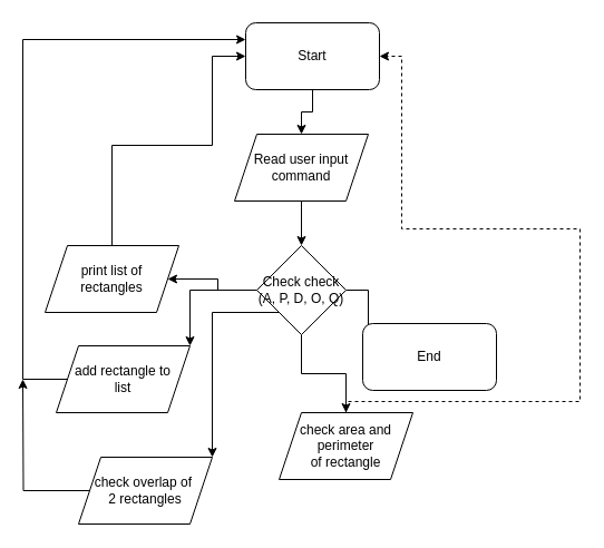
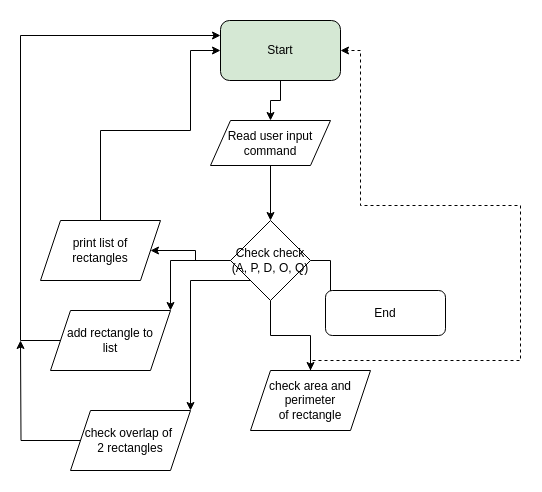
  <mxCell id="0" />
  <mxCell id="1" parent="0" />
  <mxCell id="2" value="" style="edgeStyle=orthogonalEdgeStyle;rounded=0;orthogonalLoop=1;jettySize=auto;html=1;" parent="1" source="3" target="5" edge="1"><mxGeometry relative="1" as="geometry" /></mxCell>
- <mxCell id="3" value="Start" style="rounded=1;whiteSpace=wrap;html=1;" parent="1" vertex="1"><mxGeometry x="220" y="20" width="120" height="60" as="geometry" /></mxCell>
+ <mxCell id="3" value="Start" style="rounded=1;whiteSpace=wrap;html=1;fillColor=#d5e8d4;" parent="1" vertex="1"><mxGeometry x="220" y="20" width="120" height="60" as="geometry" /></mxCell>
  <mxCell id="4" value="" style="edgeStyle=orthogonalEdgeStyle;rounded=0;orthogonalLoop=1;jettySize=auto;html=1;" parent="1" source="5" target="11" edge="1"><mxGeometry relative="1" as="geometry" /></mxCell>
- <mxCell id="5" value="Read user input command" style="shape=parallelogram;perimeter=parallelogramPerimeter;whiteSpace=wrap;html=1;fixedSize=1;" parent="1" vertex="1"><mxGeometry x="210" y="120" width="120" height="60" as="geometry" /></mxCell>
+ <mxCell id="5" value="Read user input command" style="shape=parallelogram;perimeter=parallelogramPerimeter;whiteSpace=wrap;html=1;fixedSize=1;" parent="1" vertex="1"><mxGeometry x="210" y="120" width="120" height="45" as="geometry" /></mxCell>
  <mxCell id="6" value="" style="edgeStyle=orthogonalEdgeStyle;rounded=0;orthogonalLoop=1;jettySize=auto;html=1;" parent="1" source="11" target="16" edge="1"><mxGeometry relative="1" as="geometry" /></mxCell>
  <mxCell id="7" value="" style="edgeStyle=orthogonalEdgeStyle;rounded=0;orthogonalLoop=1;jettySize=auto;html=1;" parent="1" source="11" target="13" edge="1"><mxGeometry relative="1" as="geometry" /></mxCell>
  <mxCell id="8" value="" style="edgeStyle=orthogonalEdgeStyle;rounded=0;orthogonalLoop=1;jettySize=auto;html=1;" parent="1" source="11" target="15" edge="1"><mxGeometry relative="1" as="geometry" /></mxCell>
  <mxCell id="9" style="edgeStyle=orthogonalEdgeStyle;rounded=0;orthogonalLoop=1;jettySize=auto;html=1;entryX=1;entryY=0;entryDx=0;entryDy=0;" parent="1" source="11" target="18" edge="1"><mxGeometry relative="1" as="geometry" /></mxCell>
  <mxCell id="10" style="edgeStyle=orthogonalEdgeStyle;rounded=0;orthogonalLoop=1;jettySize=auto;html=1;exitX=0;exitY=1;exitDx=0;exitDy=0;entryX=1;entryY=0;entryDx=0;entryDy=0;" edge="1" parent="1" source="11" target="20"><mxGeometry relative="1" as="geometry" /></mxCell>
  <mxCell id="11" value="Check check (A, P, D, O, Q)" style="rhombus;whiteSpace=wrap;html=1;" parent="1" vertex="1"><mxGeometry x="230" y="220" width="80" height="80" as="geometry" /></mxCell>
  <mxCell id="12" style="edgeStyle=orthogonalEdgeStyle;rounded=0;orthogonalLoop=1;jettySize=auto;html=1;entryX=1;entryY=0.5;entryDx=0;entryDy=0;dashed=1;" parent="1" source="13" target="3" edge="1"><mxGeometry relative="1" as="geometry"><Array as="points"><mxPoint x="520" y="360" /><mxPoint x="520" y="205" /><mxPoint x="360" y="205" /><mxPoint x="360" y="50" /></Array></mxGeometry></mxCell>
  <mxCell id="13" value="check area and perimeter &lt;br&gt;of rectangle" style="shape=parallelogram;perimeter=parallelogramPerimeter;whiteSpace=wrap;html=1;fixedSize=1;" parent="1" vertex="1"><mxGeometry x="250" y="370" width="120" height="60" as="geometry" /></mxCell>
  <mxCell id="14" style="edgeStyle=orthogonalEdgeStyle;rounded=0;orthogonalLoop=1;jettySize=auto;html=1;entryX=0;entryY=0.5;entryDx=0;entryDy=0;" parent="1" source="15" target="3" edge="1"><mxGeometry relative="1" as="geometry"><mxPoint x="110" y="40" as="targetPoint" /><Array as="points"><mxPoint x="100" y="130" /><mxPoint x="190" y="130" /><mxPoint x="190" y="50" /></Array></mxGeometry></mxCell>
  <mxCell id="15" value="print list of &lt;br&gt;rectangles" style="shape=parallelogram;perimeter=parallelogramPerimeter;whiteSpace=wrap;html=1;fixedSize=1;" parent="1" vertex="1"><mxGeometry x="40" y="220" width="120" height="60" as="geometry" /></mxCell>
- <mxCell id="16" value="End&lt;br&gt;" style="rounded=1;whiteSpace=wrap;html=1;" parent="1" vertex="1"><mxGeometry x="325" y="290" width="120" height="60" as="geometry" /></mxCell>
+ <mxCell id="16" value="End&lt;br&gt;" style="rounded=1;whiteSpace=wrap;html=1;" parent="1" vertex="1"><mxGeometry x="325" y="290" width="120" height="45" as="geometry" /></mxCell>
  <mxCell id="17" style="edgeStyle=orthogonalEdgeStyle;rounded=0;orthogonalLoop=1;jettySize=auto;html=1;entryX=0;entryY=0.25;entryDx=0;entryDy=0;" parent="1" source="18" target="3" edge="1"><mxGeometry relative="1" as="geometry"><Array as="points"><mxPoint x="20" y="340" /><mxPoint x="20" y="35" /></Array></mxGeometry></mxCell>
  <mxCell id="18" value="add rectangle to &lt;br&gt;list" style="shape=parallelogram;perimeter=parallelogramPerimeter;whiteSpace=wrap;html=1;fixedSize=1;" parent="1" vertex="1"><mxGeometry x="50" y="310" width="120" height="60" as="geometry" /></mxCell>
  <mxCell id="19" style="edgeStyle=orthogonalEdgeStyle;rounded=0;orthogonalLoop=1;jettySize=auto;html=1;exitX=0;exitY=0.5;exitDx=0;exitDy=0;" edge="1" parent="1" source="20"><mxGeometry relative="1" as="geometry"><mxPoint x="20" y="340" as="targetPoint" /></mxGeometry></mxCell>
  <mxCell id="20" value="check overlap of&amp;nbsp;&lt;br&gt;2 rectangles" style="shape=parallelogram;perimeter=parallelogramPerimeter;whiteSpace=wrap;html=1;fixedSize=1;" vertex="1" parent="1"><mxGeometry x="70" y="410" width="120" height="60" as="geometry" /></mxCell>
